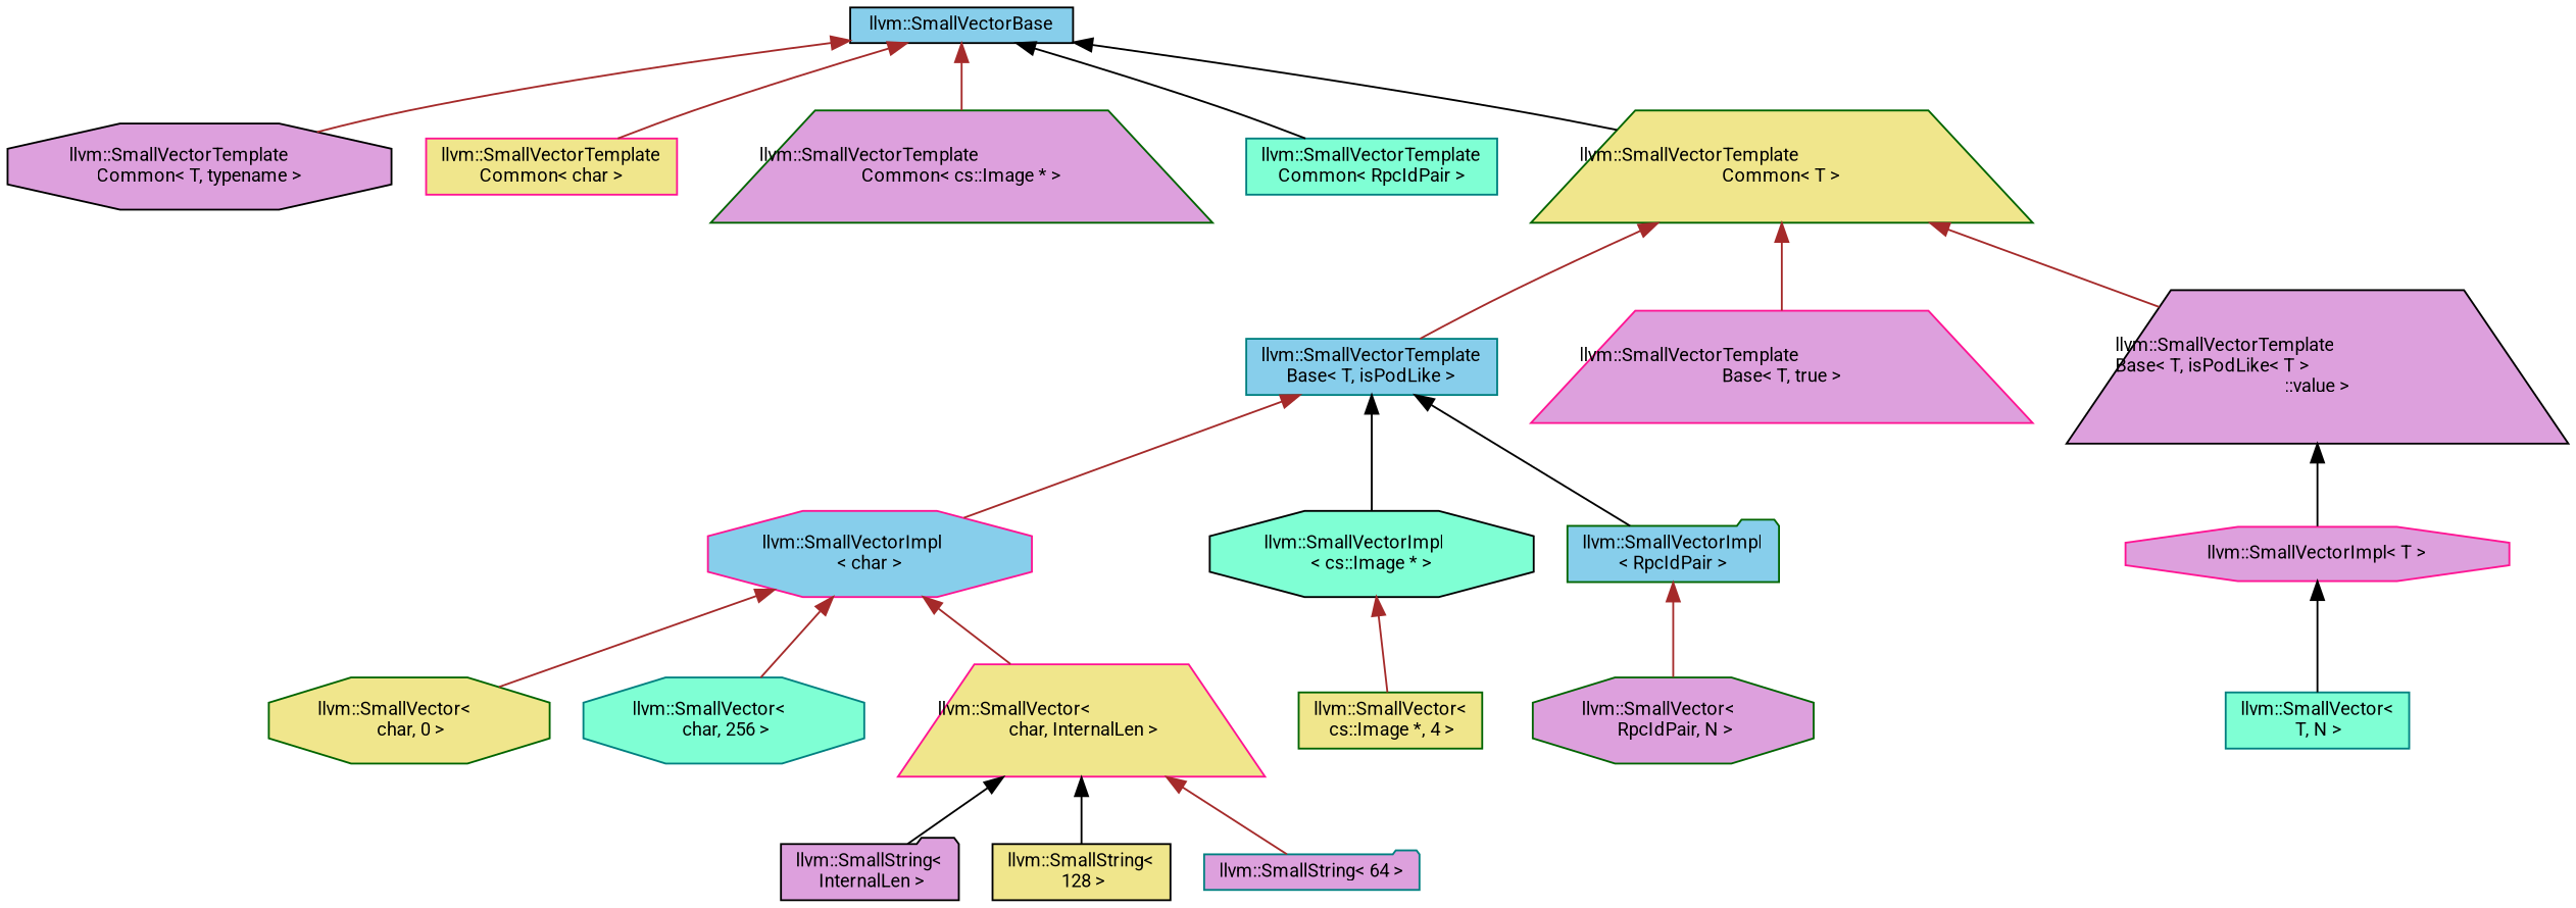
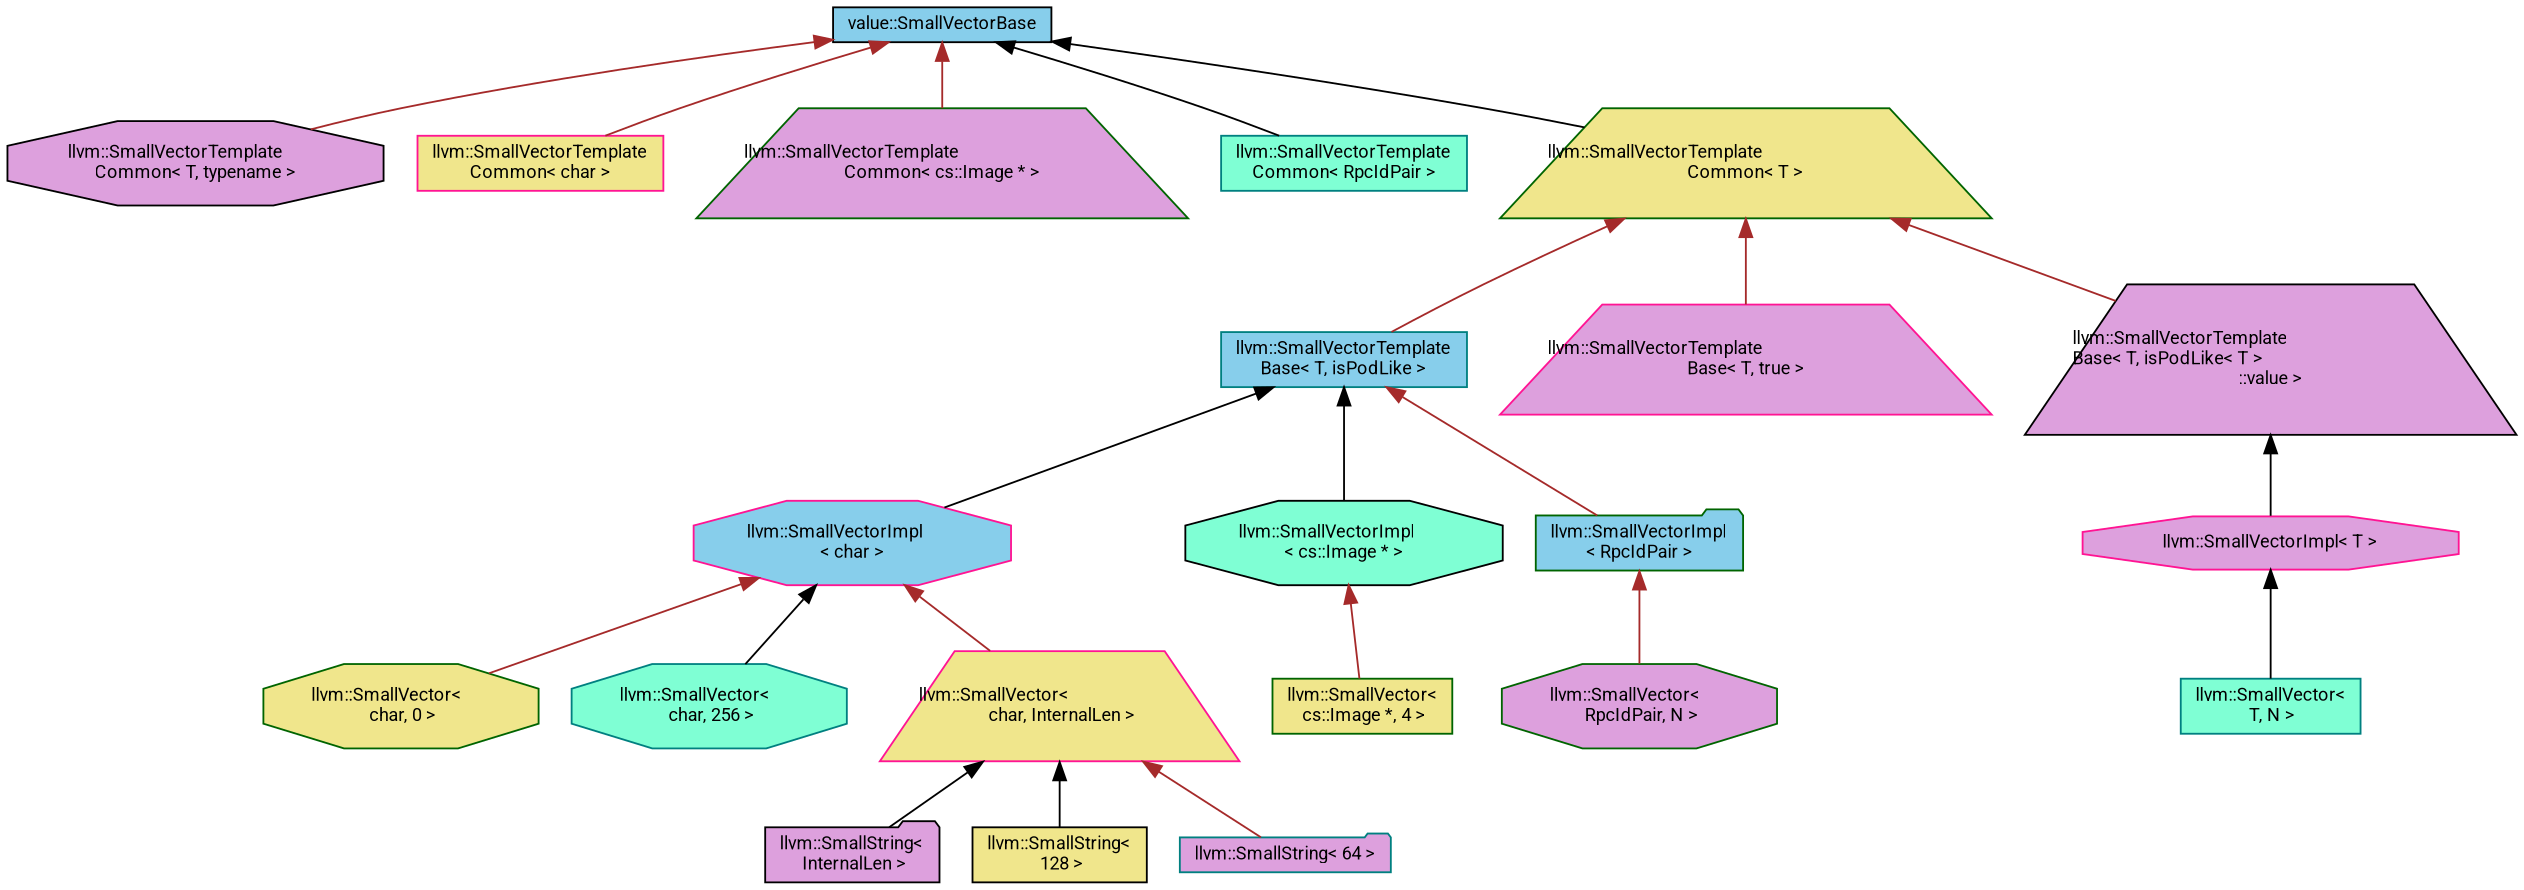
  digraph {
    fontname=Roboto
    rankdir=TB
    node [color=black fillcolor=plum fontname=Roboto fontsize=10 shape=box style=filled]
    edge [color=brown dir=back fontname=Roboto fontsize=10 labelfontname=Helvetica labelfontsize=10 style=solid]
-   n1 [fillcolor=skyblue height=0.2 label="llvm::SmallVectorBase" width=0.4]
+   n1 [fillcolor=skyblue height=0.2 label="value::SmallVectorBase" width=0.4]
    n2 [height=0.2 label="llvm::SmallVectorTemplate\lCommon\< T, typename \>" shape=octagon width=0.4]
    n3 [color=deeppink fillcolor=khaki height=0.2 label="llvm::SmallVectorTemplate\lCommon\< char \>" width=0.4]
    n4 [color=darkgreen height=0.2 label="llvm::SmallVectorTemplate\lCommon\< cs::Image * \>" shape=trapezium width=0.4]
    n5 [color=teal fillcolor=aquamarine height=0.2 label="llvm::SmallVectorTemplate\lCommon\< RpcIdPair \>" width=0.4]
    n6 [color=darkgreen fillcolor=khaki height=0.2 label="llvm::SmallVectorTemplate\lCommon\< T \>" shape=trapezium width=0.4]
    n7 [color=teal fillcolor=skyblue height=0.2 label="llvm::SmallVectorTemplate\lBase\< T, isPodLike \>" width=0.4]
    n8 [color=deeppink height=0.2 label="llvm::SmallVectorTemplate\lBase\< T, true \>" shape=trapezium width=0.4]
    n9 [height=0.2 label="llvm::SmallVectorTemplate\lBase\< T, isPodLike\< T \>\l::value \>" shape=trapezium width=0.4]
    n10 [color=deeppink fillcolor=skyblue height=0.2 label="llvm::SmallVectorImpl\l\< char \>" shape=octagon width=0.4]
    n11 [fillcolor=aquamarine height=0.2 label="llvm::SmallVectorImpl\l\< cs::Image * \>" shape=octagon width=0.4]
    n12 [color=darkgreen fillcolor=skyblue height=0.2 label="llvm::SmallVectorImpl\l\< RpcIdPair \>" shape=folder width=0.4]
    n13 [color=deeppink height=0.2 label="llvm::SmallVectorImpl\< T \>" shape=octagon width=0.4]
    n14 [color=darkgreen fillcolor=khaki height=0.2 label="llvm::SmallVector\<\l char, 0 \>" shape=octagon width=0.4]
    n15 [color=teal fillcolor=aquamarine height=0.2 label="llvm::SmallVector\<\l char, 256 \>" shape=octagon width=0.4]
    n16 [color=deeppink fillcolor=khaki height=0.2 label="llvm::SmallVector\<\l char, InternalLen \>" shape=trapezium width=0.4]
    n17 [color=darkgreen fillcolor=khaki height=0.2 label="llvm::SmallVector\<\l cs::Image *, 4 \>" width=0.4]
    n18 [color=darkgreen height=0.2 label="llvm::SmallVector\<\l RpcIdPair, N \>" shape=octagon width=0.4]
    n19 [height=0.2 label="llvm::SmallString\<\l InternalLen \>" shape=folder width=0.4]
    n20 [fillcolor=khaki height=0.2 label="llvm::SmallString\<\l 128 \>" width=0.4]
    n21 [color=teal height=0.2 label="llvm::SmallString\< 64 \>" shape=folder width=0.4]
    n22 [color=teal fillcolor=aquamarine height=0.2 label="llvm::SmallVector\<\l T, N \>" width=0.4]
    n1 -> n2
    n1 -> n3
    n1 -> n4
    n1 -> n5 [color=black]
    n1 -> n6 [color=black]
    n6 -> n7
    n6 -> n8
    n6 -> n9
-   n7 -> n10
+   n7 -> n10 [color=black]
    n7 -> n11 [color=black]
-   n7 -> n12 [color=black]
+   n7 -> n12
    n9 -> n13 [color=black]
    n10 -> n14
-   n10 -> n15
+   n10 -> n15 [color=black]
    n10 -> n16
    n11 -> n17
    n12 -> n18
    n13 -> n22 [color=black]
    n16 -> n19 [color=black]
    n16 -> n20 [color=black]
    n16 -> n21
  }
